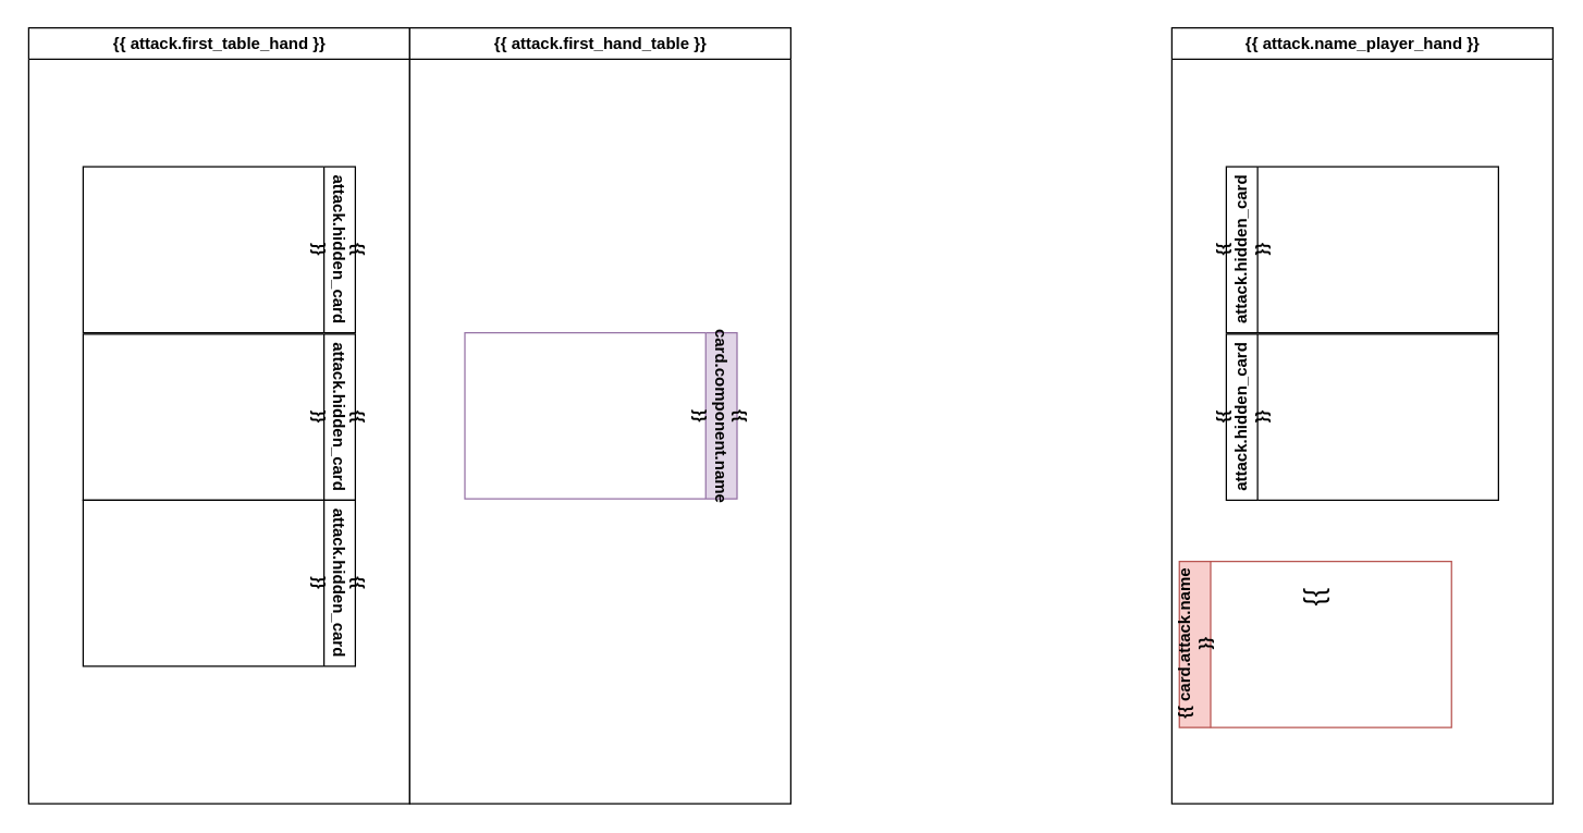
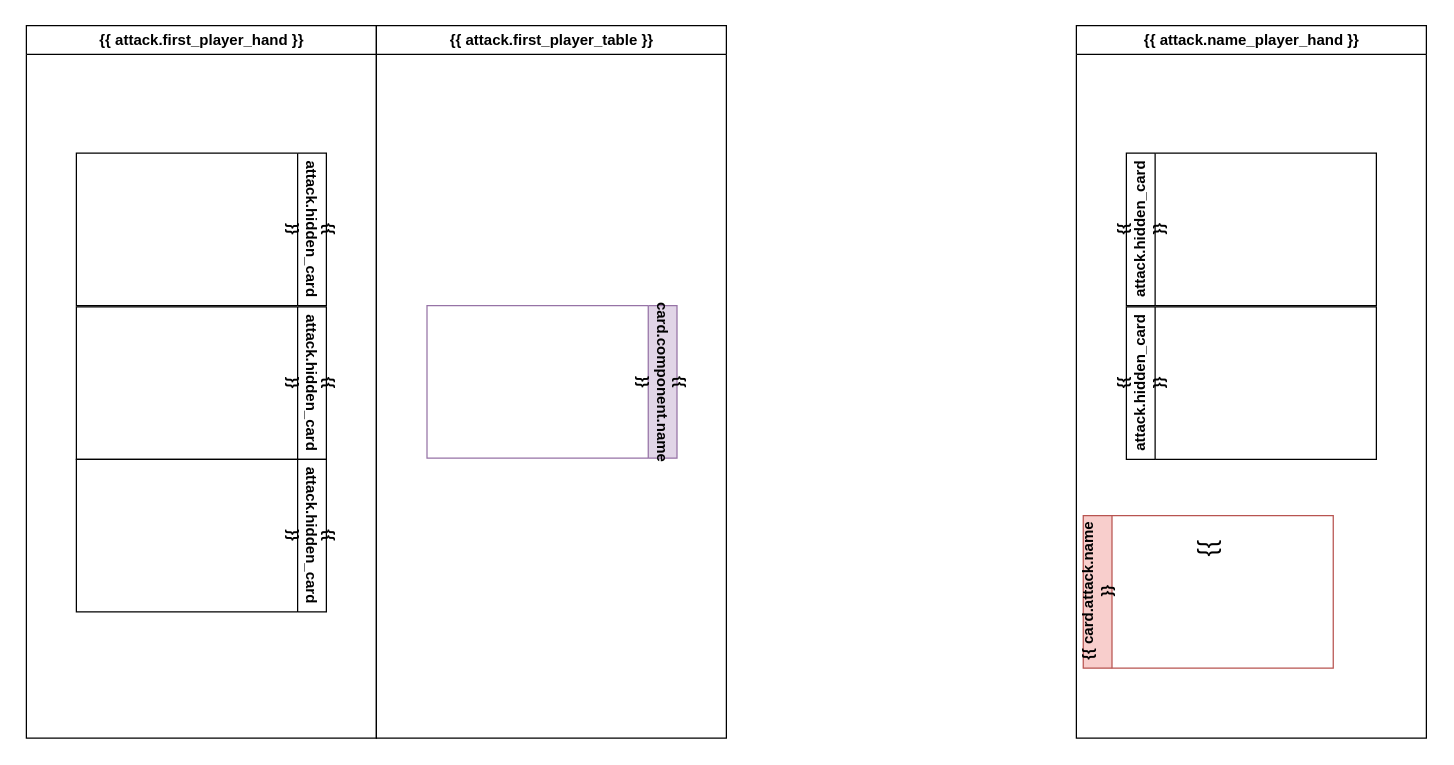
  <mxCell id="0" />
  <mxCell id="1" parent="0" />
- <mxCell id="2" value="{{ attack.first_table_hand }}" style="swimlane;whiteSpace=wrap" parent="1" vertex="1"><mxGeometry x="20.5" y="20" width="280" height="570" as="geometry" /></mxCell>
+ <mxCell id="2" value="{{ attack.first_player_hand }}" style="swimlane;whiteSpace=wrap" parent="1" vertex="1"><mxGeometry x="20.5" y="20" width="280" height="570" as="geometry" /></mxCell>
  <mxCell id="3" value="&lt;div&gt;{{ attack.hidden_card }}&lt;/div&gt;" style="swimlane;horizontal=0;whiteSpace=wrap;html=1;rotation=-180;" parent="2" vertex="1"><mxGeometry x="40" y="102" width="200" height="122" as="geometry" /></mxCell>
  <mxCell id="4" value="&lt;div&gt;{{ attack.hidden_card }}&lt;/div&gt;" style="swimlane;horizontal=0;whiteSpace=wrap;html=1;rotation=-180;" parent="2" vertex="1"><mxGeometry x="40" y="225" width="200" height="122" as="geometry" /></mxCell>
  <mxCell id="5" value="&lt;div&gt;{{ attack.hidden_card }}&lt;/div&gt;" style="swimlane;horizontal=0;whiteSpace=wrap;html=1;rotation=-180;" parent="2" vertex="1"><mxGeometry x="40" y="347" width="200" height="122" as="geometry" /></mxCell>
- <mxCell id="6" value="{{ attack.first_hand_table }}" style="swimlane;whiteSpace=wrap" parent="1" vertex="1"><mxGeometry x="300.5" y="20" width="280" height="570" as="geometry" /></mxCell>
+ <mxCell id="6" value="{{ attack.first_player_table }}" style="swimlane;whiteSpace=wrap" parent="1" vertex="1"><mxGeometry x="300.5" y="20" width="280" height="570" as="geometry" /></mxCell>
  <mxCell id="7" value="&lt;div&gt;{{ card.component.name }}&lt;/div&gt;" style="swimlane;horizontal=0;whiteSpace=wrap;html=1;rotation=-180;fillColor=#e1d5e7;strokeColor=#9673a6;" parent="6" vertex="1"><mxGeometry x="40.5" y="224" width="200" height="122" as="geometry" /></mxCell>
  <mxCell id="8" value="&lt;div align=&quot;center&quot; style=&quot;font-size: 20px;&quot;&gt;&lt;font style=&quot;font-size: 20px;&quot;&gt;{{ card.component.types.backend }}&lt;br&gt;&lt;/font&gt;&lt;/div&gt;&lt;div align=&quot;center&quot;&gt;&lt;br&gt;&lt;/div&gt;" style="text;strokeColor=none;fillColor=none;align=center;verticalAlign=middle;spacingLeft=4;spacingRight=4;overflow=hidden;points=[[0,0.5],[1,0.5]];portConstraint=eastwest;rotatable=0;whiteSpace=wrap;html=1;rotation=-270;" parent="7" vertex="1"><mxGeometry x="26" y="46" width="140" height="30" as="geometry" /></mxCell>
  <mxCell id="9" value="{{ attack.name_player_hand }}" style="swimlane;whiteSpace=wrap" parent="1" vertex="1"><mxGeometry x="860.5" y="20" width="280" height="570" as="geometry" /></mxCell>
  <mxCell id="10" value="&lt;div&gt;{{ attack.hidden_card }}&lt;/div&gt;" style="swimlane;horizontal=0;whiteSpace=wrap;html=1;rotation=0;" parent="9" vertex="1"><mxGeometry x="40" y="102" width="200" height="122" as="geometry" /></mxCell>
  <mxCell id="11" value="&lt;div&gt;{{ attack.hidden_card }}&lt;/div&gt;" style="swimlane;horizontal=0;whiteSpace=wrap;html=1;rotation=0;" parent="9" vertex="1"><mxGeometry x="40" y="225" width="200" height="122" as="geometry" /></mxCell>
  <mxCell id="12" value="{{ card.attack.name }}" style="swimlane;horizontal=0;whiteSpace=wrap;html=1;rotation=0;fillColor=#f8cecc;strokeColor=#b85450;" vertex="1" parent="9"><mxGeometry x="5.5" y="392" width="200" height="122" as="geometry" /></mxCell>
  <mxCell id="13" value="&lt;div align=&quot;center&quot; style=&quot;font-size: 20px;&quot;&gt;&lt;font style=&quot;font-size: 20px;&quot;&gt;{{ card.attack.types.error }}&lt;br&gt;&lt;/font&gt;&lt;/div&gt;&lt;div align=&quot;center&quot;&gt;&lt;br&gt;&lt;/div&gt;" style="text;strokeColor=none;fillColor=none;align=center;verticalAlign=middle;spacingLeft=4;spacingRight=4;overflow=hidden;points=[[0,0.5],[1,0.5]];portConstraint=eastwest;rotatable=0;whiteSpace=wrap;html=1;rotation=-90;" vertex="1" parent="12"><mxGeometry x="30" y="46" width="140" height="30" as="geometry" /></mxCell>
